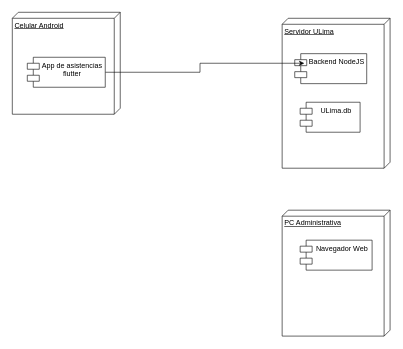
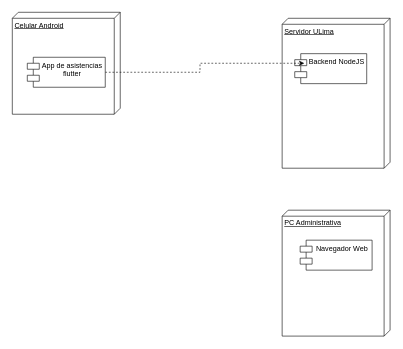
  <mxCell id="0" />
  <mxCell id="1" parent="0" />
  <mxCell id="2" value="Servidor ULima" style="verticalAlign=top;align=left;spacingTop=8;spacingLeft=2;spacingRight=12;shape=cube;size=10;direction=south;fontStyle=4;html=1;" vertex="1" parent="1"><mxGeometry x="470" y="30" width="180" height="250" as="geometry" /></mxCell>
  <mxCell id="3" value="Celular Android" style="verticalAlign=top;align=left;spacingTop=8;spacingLeft=2;spacingRight=12;shape=cube;size=10;direction=south;fontStyle=4;html=1;" vertex="1" parent="1"><mxGeometry x="20" y="20" width="180" height="170" as="geometry" /></mxCell>
  <mxCell id="4" value="PC Administrativa" style="verticalAlign=top;align=left;spacingTop=8;spacingLeft=2;spacingRight=12;shape=cube;size=10;direction=south;fontStyle=4;html=1;" vertex="1" parent="1"><mxGeometry x="470" y="350" width="180" height="210" as="geometry" /></mxCell>
  <mxCell id="5" value="Backend NodeJS" style="shape=module;align=left;spacingLeft=20;align=center;verticalAlign=top;" vertex="1" parent="1"><mxGeometry x="491" y="89" width="120" height="50" as="geometry" /></mxCell>
- <mxCell id="6" value="ULima.db" style="shape=module;align=left;spacingLeft=20;align=center;verticalAlign=top;" vertex="1" parent="1"><mxGeometry x="500" y="170" width="100" height="50" as="geometry" /></mxCell>
- <mxCell id="7" style="edgeStyle=orthogonalEdgeStyle;rounded=0;orthogonalLoop=1;jettySize=auto;html=1;exitX=1;exitY=0.5;exitDx=0;exitDy=0;entryX=0.133;entryY=0.32;entryDx=0;entryDy=0;entryPerimeter=0;" edge="1" parent="1" source="8" target="5"><mxGeometry relative="1" as="geometry" /></mxCell>
+ <mxCell id="7" style="edgeStyle=orthogonalEdgeStyle;rounded=0;orthogonalLoop=1;jettySize=auto;html=1;exitX=1;exitY=0.5;exitDx=0;exitDy=0;entryX=0.133;entryY=0.32;entryDx=0;entryDy=0;entryPerimeter=0;dashed=1;" edge="1" parent="1" source="8" target="5"><mxGeometry relative="1" as="geometry" /></mxCell>
  <mxCell id="8" value="App de asistencias&#10;flutter" style="shape=module;align=left;spacingLeft=20;align=center;verticalAlign=top;" vertex="1" parent="1"><mxGeometry x="45" y="95" width="130" height="50" as="geometry" /></mxCell>
  <mxCell id="9" value="Navegador Web" style="shape=module;align=left;spacingLeft=20;align=center;verticalAlign=top;" vertex="1" parent="1"><mxGeometry x="500" y="400" width="120" height="50" as="geometry" /></mxCell>
